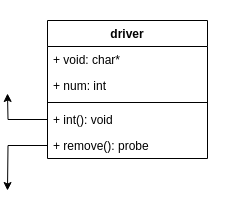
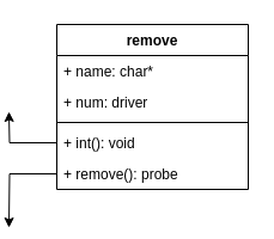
  <mxCell id="0" />
  <mxCell id="1" parent="0" />
- <mxCell id="2" value="driver" style="swimlane;fontStyle=1;align=center;verticalAlign=top;childLayout=stackLayout;horizontal=1;startSize=26;horizontalStack=0;resizeParent=1;resizeParentMax=0;resizeLast=0;collapsible=1;marginBottom=0;whiteSpace=wrap;html=1;" vertex="1" parent="1"><mxGeometry x="20" y="20" width="160" height="138" as="geometry"><mxRectangle x="190" y="100" width="70" height="30" as="alternateBounds" /></mxGeometry></mxCell>
- <mxCell id="3" value="&lt;div&gt;+ void: char*&lt;/div&gt;" style="text;strokeColor=none;fillColor=none;align=left;verticalAlign=top;spacingLeft=4;spacingRight=4;overflow=hidden;rotatable=0;points=[[0,0.5],[1,0.5]];portConstraint=eastwest;whiteSpace=wrap;html=1;shadow=1;" vertex="1" parent="2"><mxGeometry y="26" width="160" height="26" as="geometry" /></mxCell>
- <mxCell id="4" value="&lt;div&gt;+ num: int&lt;/div&gt;" style="text;strokeColor=none;fillColor=none;align=left;verticalAlign=top;spacingLeft=4;spacingRight=4;overflow=hidden;rotatable=0;points=[[0,0.5],[1,0.5]];portConstraint=eastwest;whiteSpace=wrap;html=1;shadow=1;" vertex="1" parent="2"><mxGeometry y="52" width="160" height="26" as="geometry" /></mxCell>
+ <mxCell id="2" value="remove" style="swimlane;fontStyle=1;align=center;verticalAlign=top;childLayout=stackLayout;horizontal=1;startSize=26;horizontalStack=0;resizeParent=1;resizeParentMax=0;resizeLast=0;collapsible=1;marginBottom=0;whiteSpace=wrap;html=1;" vertex="1" parent="1"><mxGeometry x="20" y="20" width="160" height="138" as="geometry"><mxRectangle x="190" y="100" width="70" height="30" as="alternateBounds" /></mxGeometry></mxCell>
+ <mxCell id="3" value="&lt;div&gt;+ name: char*&lt;/div&gt;" style="text;strokeColor=none;fillColor=none;align=left;verticalAlign=top;spacingLeft=4;spacingRight=4;overflow=hidden;rotatable=0;points=[[0,0.5],[1,0.5]];portConstraint=eastwest;whiteSpace=wrap;html=1;shadow=1;" vertex="1" parent="2"><mxGeometry y="26" width="160" height="26" as="geometry" /></mxCell>
+ <mxCell id="4" value="&lt;div&gt;+ num: driver&lt;/div&gt;" style="text;strokeColor=none;fillColor=none;align=left;verticalAlign=top;spacingLeft=4;spacingRight=4;overflow=hidden;rotatable=0;points=[[0,0.5],[1,0.5]];portConstraint=eastwest;whiteSpace=wrap;html=1;shadow=1;" vertex="1" parent="2"><mxGeometry y="52" width="160" height="26" as="geometry" /></mxCell>
  <mxCell id="5" value="" style="line;strokeWidth=1;fillColor=none;align=left;verticalAlign=middle;spacingTop=-1;spacingLeft=3;spacingRight=3;rotatable=0;labelPosition=right;points=[];portConstraint=eastwest;strokeColor=inherit;" vertex="1" parent="2"><mxGeometry y="78" width="160" height="8" as="geometry" /></mxCell>
  <mxCell id="6" style="edgeStyle=orthogonalEdgeStyle;rounded=0;orthogonalLoop=1;jettySize=auto;html=1;exitX=0;exitY=0.5;exitDx=0;exitDy=0;" edge="1" parent="2" source="7"><mxGeometry relative="1" as="geometry"><mxPoint x="-40" y="73" as="targetPoint" /></mxGeometry></mxCell>
  <mxCell id="7" value="+ int(): void" style="text;strokeColor=none;fillColor=none;align=left;verticalAlign=top;spacingLeft=4;spacingRight=4;overflow=hidden;rotatable=0;points=[[0,0.5],[1,0.5]];portConstraint=eastwest;whiteSpace=wrap;html=1;" vertex="1" parent="2"><mxGeometry y="86" width="160" height="26" as="geometry" /></mxCell>
  <mxCell id="8" style="edgeStyle=orthogonalEdgeStyle;rounded=0;orthogonalLoop=1;jettySize=auto;html=1;exitX=0;exitY=0.5;exitDx=0;exitDy=0;" edge="1" parent="2" source="9"><mxGeometry relative="1" as="geometry"><mxPoint x="-40" y="170" as="targetPoint" /></mxGeometry></mxCell>
  <mxCell id="9" value="+ remove(): probe" style="text;strokeColor=none;fillColor=none;align=left;verticalAlign=top;spacingLeft=4;spacingRight=4;overflow=hidden;rotatable=0;points=[[0,0.5],[1,0.5]];portConstraint=eastwest;whiteSpace=wrap;html=1;" vertex="1" parent="2"><mxGeometry y="112" width="160" height="26" as="geometry" /></mxCell>
